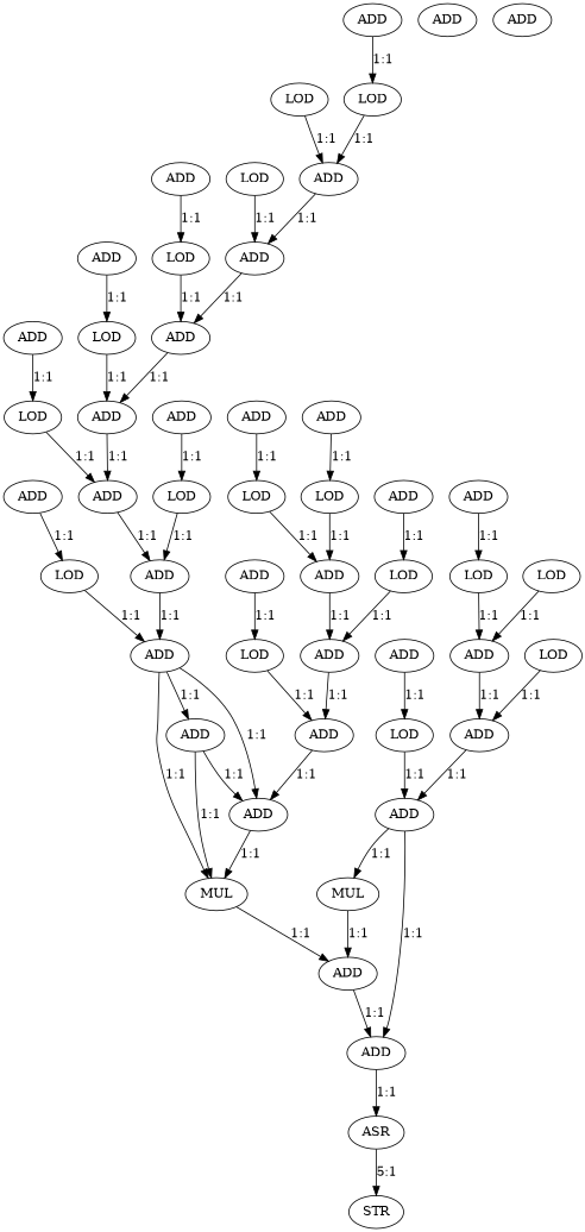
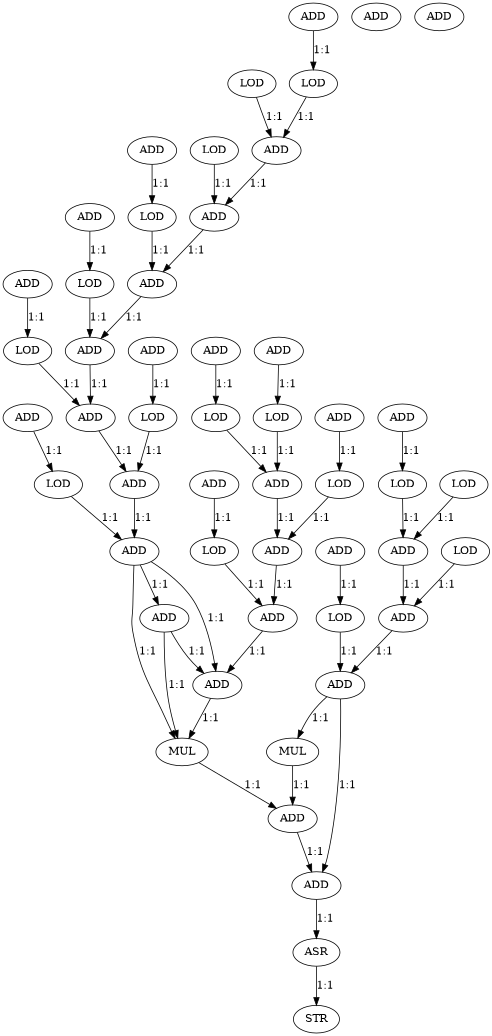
  digraph {
    n1 [label=LOD]
    n2 [label=ADD]
    n3 [label=ADD]
    n4 [label=LOD]
    n5 [label=ADD]
    n6 [label=LOD]
    n7 [label=ADD]
    n8 [label=ADD]
    n9 [label=LOD]
    n10 [label=MUL]
    n11 [label=ADD]
    n12 [label=LOD]
    n13 [label=ADD]
    n14 [label=ADD]
    n15 [label=LOD]
    n16 [label=ADD]
    n17 [label=LOD]
    n18 [label=ADD]
    n19 [label=ADD]
    n20 [label=LOD]
    n21 [label=ADD]
    n22 [label=ADD]
    n23 [label=LOD]
    n24 [label=ADD]
    n25 [label=ADD]
    n26 [label=LOD]
    n27 [label=ADD]
    n28 [label=ADD]
    n29 [label=LOD]
    n30 [label=ADD]
    n31 [label=ADD]
    n32 [label=LOD]
    n33 [label=ADD]
    n34 [label=ADD]
    n35 [label=MUL]
    n36 [label=ADD]
    n37 [label=LOD]
    n38 [label=ADD]
    n39 [label=ADD]
    n40 [label=LOD]
    n41 [label=ADD]
    n42 [label=ADD]
    n43 [label=LOD]
    n44 [label=ADD]
    n45 [label=ADD]
    n46 [label=LOD]
    n47 [label=ADD]
    n48 [label=ASR]
    n49 [label=STR]
    n50 [label=ADD]
    n51 [label=ADD]
    n1 -> n2 [label="1:1"]
    n2 -> n5 [label="1:1"]
    n3 -> n4 [label="1:1"]
    n4 -> n2 [label="1:1"]
    n5 -> n7 [label="1:1"]
    n6 -> n5 [label="1:1"]
    n7 -> n10 [label="1:1"]
    n7 -> n11 [label="1:1"]
    n8 -> n9 [label="1:1"]
    n9 -> n7 [label="1:1"]
    n10 -> n47 [label="1:1"]
    n11 -> n48 [label="1:1"]
    n12 -> n13 [label="1:1"]
    n13 -> n16 [label="1:1"]
    n14 -> n15 [label="1:1"]
    n15 -> n13 [label="1:1"]
    n16 -> n18 [label="1:1"]
    n17 -> n16 [label="1:1"]
    n18 -> n21 [label="1:1"]
    n19 -> n20 [label="1:1"]
    n20 -> n18 [label="1:1"]
    n21 -> n24 [label="1:1"]
    n22 -> n23 [label="1:1"]
    n23 -> n21 [label="1:1"]
    n24 -> n27 [label="1:1"]
    n25 -> n26 [label="1:1"]
    n26 -> n24 [label="1:1"]
    n27 -> n30 [label="1:1"]
    n28 -> n29 [label="1:1"]
    n29 -> n27 [label="1:1"]
    n30 -> n33 [label="1:1"]
    n30 -> n34 [label="1:1"]
    n30 -> n35 [label="1:1"]
    n31 -> n32 [label="1:1"]
    n32 -> n30 [label="1:1"]
    n33 -> n34 [label="1:1"]
    n33 -> n35 [label="1:1"]
    n34 -> n35 [label="1:1"]
    n35 -> n47 [label="1:1"]
    n36 -> n37 [label="1:1"]
    n37 -> n38 [label="1:1"]
    n38 -> n41 [label="1:1"]
    n39 -> n40 [label="1:1"]
    n40 -> n38 [label="1:1"]
    n41 -> n44 [label="1:1"]
    n42 -> n43 [label="1:1"]
    n43 -> n41 [label="1:1"]
    n44 -> n34 [label="1:1"]
    n45 -> n46 [label="1:1"]
    n46 -> n44 [label="1:1"]
    n47 -> n11 [label="1:1"]
-   n48 -> n49 [label="5:1"]
+   n48 -> n49 [label="1:1"]
  }
